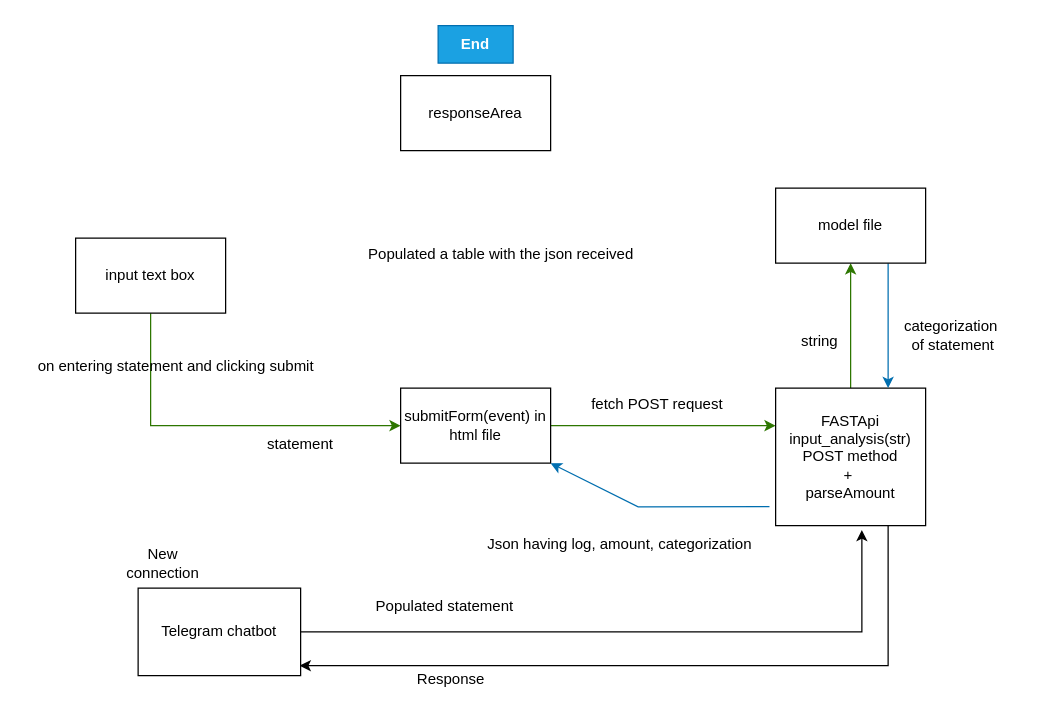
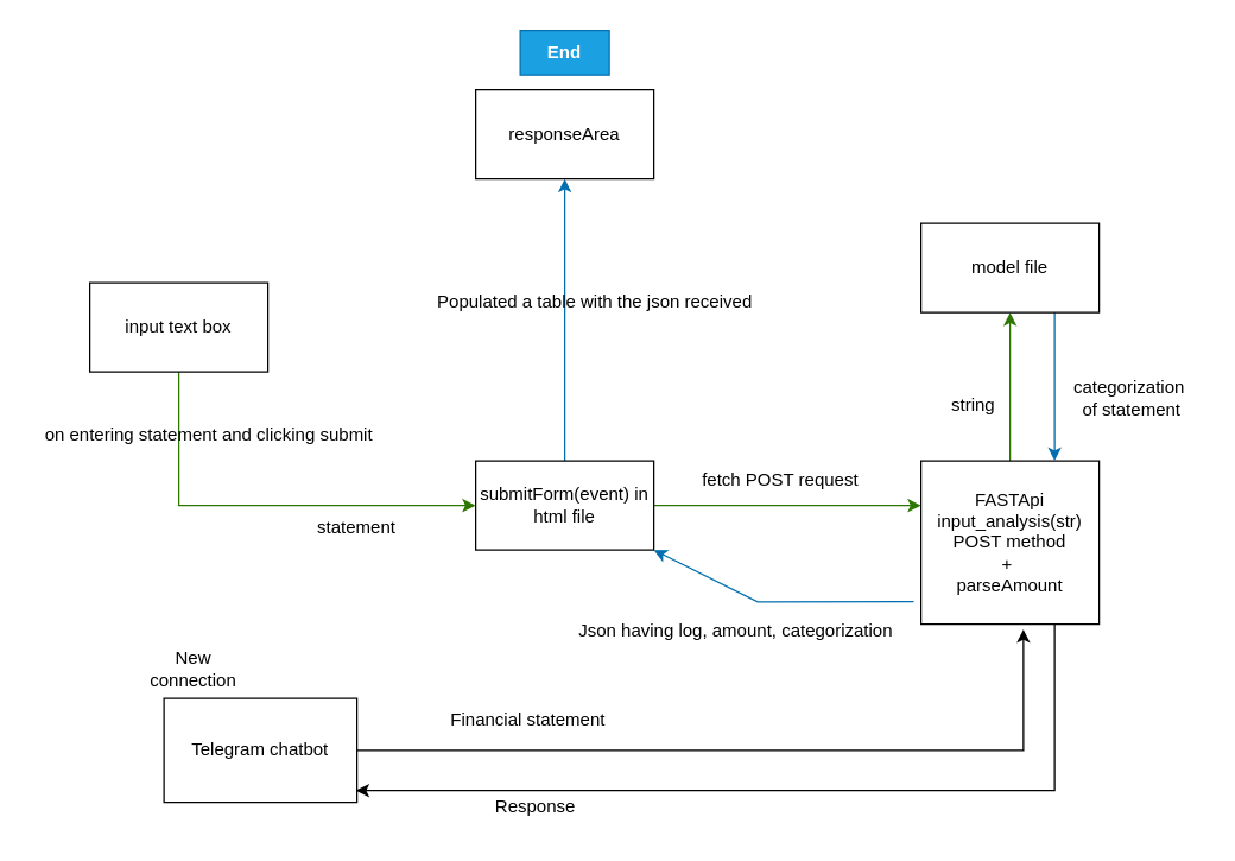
  <mxCell id="0" />
  <mxCell id="1" parent="0" />
  <mxCell id="2" style="edgeStyle=orthogonalEdgeStyle;rounded=0;orthogonalLoop=1;jettySize=auto;html=1;entryX=0;entryY=0.5;entryDx=0;entryDy=0;exitX=0.5;exitY=1;exitDx=0;exitDy=0;fillColor=#60a917;strokeColor=#2D7600;" parent="1" source="3" target="6" edge="1"><mxGeometry relative="1" as="geometry" /></mxCell>
  <mxCell id="3" value="input text box" style="rounded=0;whiteSpace=wrap;html=1;" parent="1" vertex="1"><mxGeometry x="60" y="190" width="120" height="60" as="geometry" /></mxCell>
  <mxCell id="4" style="edgeStyle=orthogonalEdgeStyle;rounded=0;orthogonalLoop=1;jettySize=auto;html=1;fillColor=#60a917;strokeColor=#2D7600;" parent="1" source="6" edge="1"><mxGeometry relative="1" as="geometry"><mxPoint x="620" y="340" as="targetPoint" /></mxGeometry></mxCell>
+ <mxCell id="5" style="edgeStyle=orthogonalEdgeStyle;rounded=0;orthogonalLoop=1;jettySize=auto;html=1;entryX=0.5;entryY=1;entryDx=0;entryDy=0;fillColor=#1ba1e2;strokeColor=#006EAF;" parent="1" source="6" target="19" edge="1"><mxGeometry relative="1" as="geometry" /></mxCell>
  <mxCell id="6" value="submitForm(event) in html file" style="rounded=0;whiteSpace=wrap;html=1;" parent="1" vertex="1"><mxGeometry x="320" y="310" width="120" height="60" as="geometry" /></mxCell>
  <mxCell id="7" value="on entering statement and clicking submit" style="text;html=1;align=center;verticalAlign=middle;resizable=0;points=[];autosize=1;strokeColor=none;fillColor=none;" parent="1" vertex="1"><mxGeometry y="278" width="240" height="30" as="geometry" x="20" /></mxCell>
  <mxCell id="8" value="statement" style="text;html=1;strokeColor=none;fillColor=none;align=center;verticalAlign=middle;whiteSpace=wrap;rounded=0;" parent="1" vertex="1"><mxGeometry x="210" y="340" width="60" height="30" as="geometry" /></mxCell>
  <mxCell id="9" value="" style="edgeStyle=orthogonalEdgeStyle;rounded=0;orthogonalLoop=1;jettySize=auto;html=1;fillColor=#60a917;strokeColor=#2D7600;" parent="1" source="11" target="14" edge="1"><mxGeometry relative="1" as="geometry" /></mxCell>
  <mxCell id="10" style="edgeStyle=orthogonalEdgeStyle;rounded=0;orthogonalLoop=1;jettySize=auto;html=1;exitX=0.75;exitY=1;exitDx=0;exitDy=0;entryX=0.994;entryY=0.886;entryDx=0;entryDy=0;entryPerimeter=0;" edge="1" parent="1" source="11" target="23"><mxGeometry relative="1" as="geometry" /></mxCell>
  <mxCell id="11" value="FASTApi input_analysis(str)&lt;br&gt;POST method&lt;br&gt;+&amp;nbsp;&lt;br&gt;parseAmount" style="rounded=0;whiteSpace=wrap;html=1;" parent="1" vertex="1"><mxGeometry x="620" y="310" width="120" height="110" as="geometry" /></mxCell>
  <mxCell id="12" value="fetch POST request" style="text;html=1;align=center;verticalAlign=middle;resizable=0;points=[];autosize=1;strokeColor=none;fillColor=none;" parent="1" vertex="1"><mxGeometry x="460" y="308" width="130" height="30" as="geometry" /></mxCell>
  <mxCell id="13" style="edgeStyle=orthogonalEdgeStyle;rounded=0;orthogonalLoop=1;jettySize=auto;html=1;exitX=0.75;exitY=1;exitDx=0;exitDy=0;entryX=0.75;entryY=0;entryDx=0;entryDy=0;fillColor=#1ba1e2;strokeColor=#006EAF;" parent="1" source="14" target="11" edge="1"><mxGeometry relative="1" as="geometry" /></mxCell>
  <mxCell id="14" value="model file" style="whiteSpace=wrap;html=1;rounded=0;" parent="1" vertex="1"><mxGeometry x="620" y="150" width="120" height="60" as="geometry" /></mxCell>
  <mxCell id="15" value="string" style="text;html=1;align=center;verticalAlign=middle;resizable=0;points=[];autosize=1;strokeColor=none;fillColor=none;" parent="1" vertex="1"><mxGeometry x="630" y="258" width="50" height="30" as="geometry" /></mxCell>
  <mxCell id="16" value="categorization&lt;br&gt;&amp;nbsp;of statement" style="text;html=1;align=center;verticalAlign=middle;resizable=0;points=[];autosize=1;strokeColor=none;fillColor=none;" parent="1" vertex="1"><mxGeometry x="710" y="248" width="100" height="40" as="geometry" /></mxCell>
  <mxCell id="17" value="" style="endArrow=classic;html=1;rounded=0;exitX=-0.041;exitY=0.861;exitDx=0;exitDy=0;entryX=1;entryY=1;entryDx=0;entryDy=0;exitPerimeter=0;fillColor=#1ba1e2;strokeColor=#006EAF;" parent="1" source="11" target="6" edge="1"><mxGeometry width="50" height="50" relative="1" as="geometry"><mxPoint x="420" y="300" as="sourcePoint" /><mxPoint x="470" y="250" as="targetPoint" /><Array as="points"><mxPoint x="510" y="405" /></Array></mxGeometry></mxCell>
- <mxCell id="18" value="Json having log, amount, categorization" style="text;html=1;align=center;verticalAlign=middle;resizable=0;points=[];autosize=1;strokeColor=none;fillColor=none;" parent="1" vertex="1"><mxGeometry x="380" y="420" width="230" height="30" as="geometry" /></mxCell>
+ <mxCell id="18" value="Json having log, amount, categorization" style="text;html=1;align=center;verticalAlign=middle;resizable=0;points=[];autosize=1;strokeColor=none;fillColor=none;" parent="1" vertex="1"><mxGeometry x="380" y="410" width="230" height="30" as="geometry" /></mxCell>
  <mxCell id="19" value="responseArea" style="rounded=0;whiteSpace=wrap;html=1;" parent="1" vertex="1"><mxGeometry x="320" y="60" width="120" height="60" as="geometry" /></mxCell>
  <mxCell id="20" value="Populated a table with the json received" style="text;html=1;align=center;verticalAlign=middle;resizable=0;points=[];autosize=1;strokeColor=none;fillColor=none;" parent="1" vertex="1"><mxGeometry x="280" y="188" width="240" height="30" as="geometry" /></mxCell>
  <mxCell id="21" value="End" style="text;html=1;strokeColor=#006EAF;fillColor=#1ba1e2;align=center;verticalAlign=middle;whiteSpace=wrap;rounded=0;fontStyle=1;fontColor=#ffffff;" parent="1" vertex="1"><mxGeometry x="350" y="20" width="60" height="30" as="geometry" /></mxCell>
  <mxCell id="22" style="edgeStyle=orthogonalEdgeStyle;rounded=0;orthogonalLoop=1;jettySize=auto;html=1;exitX=1;exitY=0.5;exitDx=0;exitDy=0;entryX=0.575;entryY=1.032;entryDx=0;entryDy=0;entryPerimeter=0;" edge="1" parent="1" source="23" target="11"><mxGeometry relative="1" as="geometry" /></mxCell>
  <mxCell id="23" value="Telegram chatbot" style="rounded=0;whiteSpace=wrap;html=1;" vertex="1" parent="1"><mxGeometry x="110" y="470" width="130" height="70" as="geometry" /></mxCell>
- <mxCell id="24" value="Populated statement" style="text;html=1;align=center;verticalAlign=middle;resizable=0;points=[];autosize=1;strokeColor=none;fillColor=none;" vertex="1" parent="1"><mxGeometry x="290" y="470" width="130" height="30" as="geometry" /></mxCell>
+ <mxCell id="24" value="Financial statement" style="text;html=1;align=center;verticalAlign=middle;resizable=0;points=[];autosize=1;strokeColor=none;fillColor=none;" vertex="1" parent="1"><mxGeometry x="290" y="470" width="130" height="30" as="geometry" /></mxCell>
  <mxCell id="25" value="Response" style="text;html=1;align=center;verticalAlign=middle;resizable=0;points=[];autosize=1;strokeColor=none;fillColor=none;" vertex="1" parent="1"><mxGeometry x="320" y="528" width="80" height="30" as="geometry" /></mxCell>
  <mxCell id="26" value="New connection" style="text;html=1;strokeColor=none;fillColor=none;align=center;verticalAlign=middle;whiteSpace=wrap;rounded=0;" vertex="1" parent="1"><mxGeometry x="90" y="430" width="80" height="40" as="geometry" /></mxCell>
